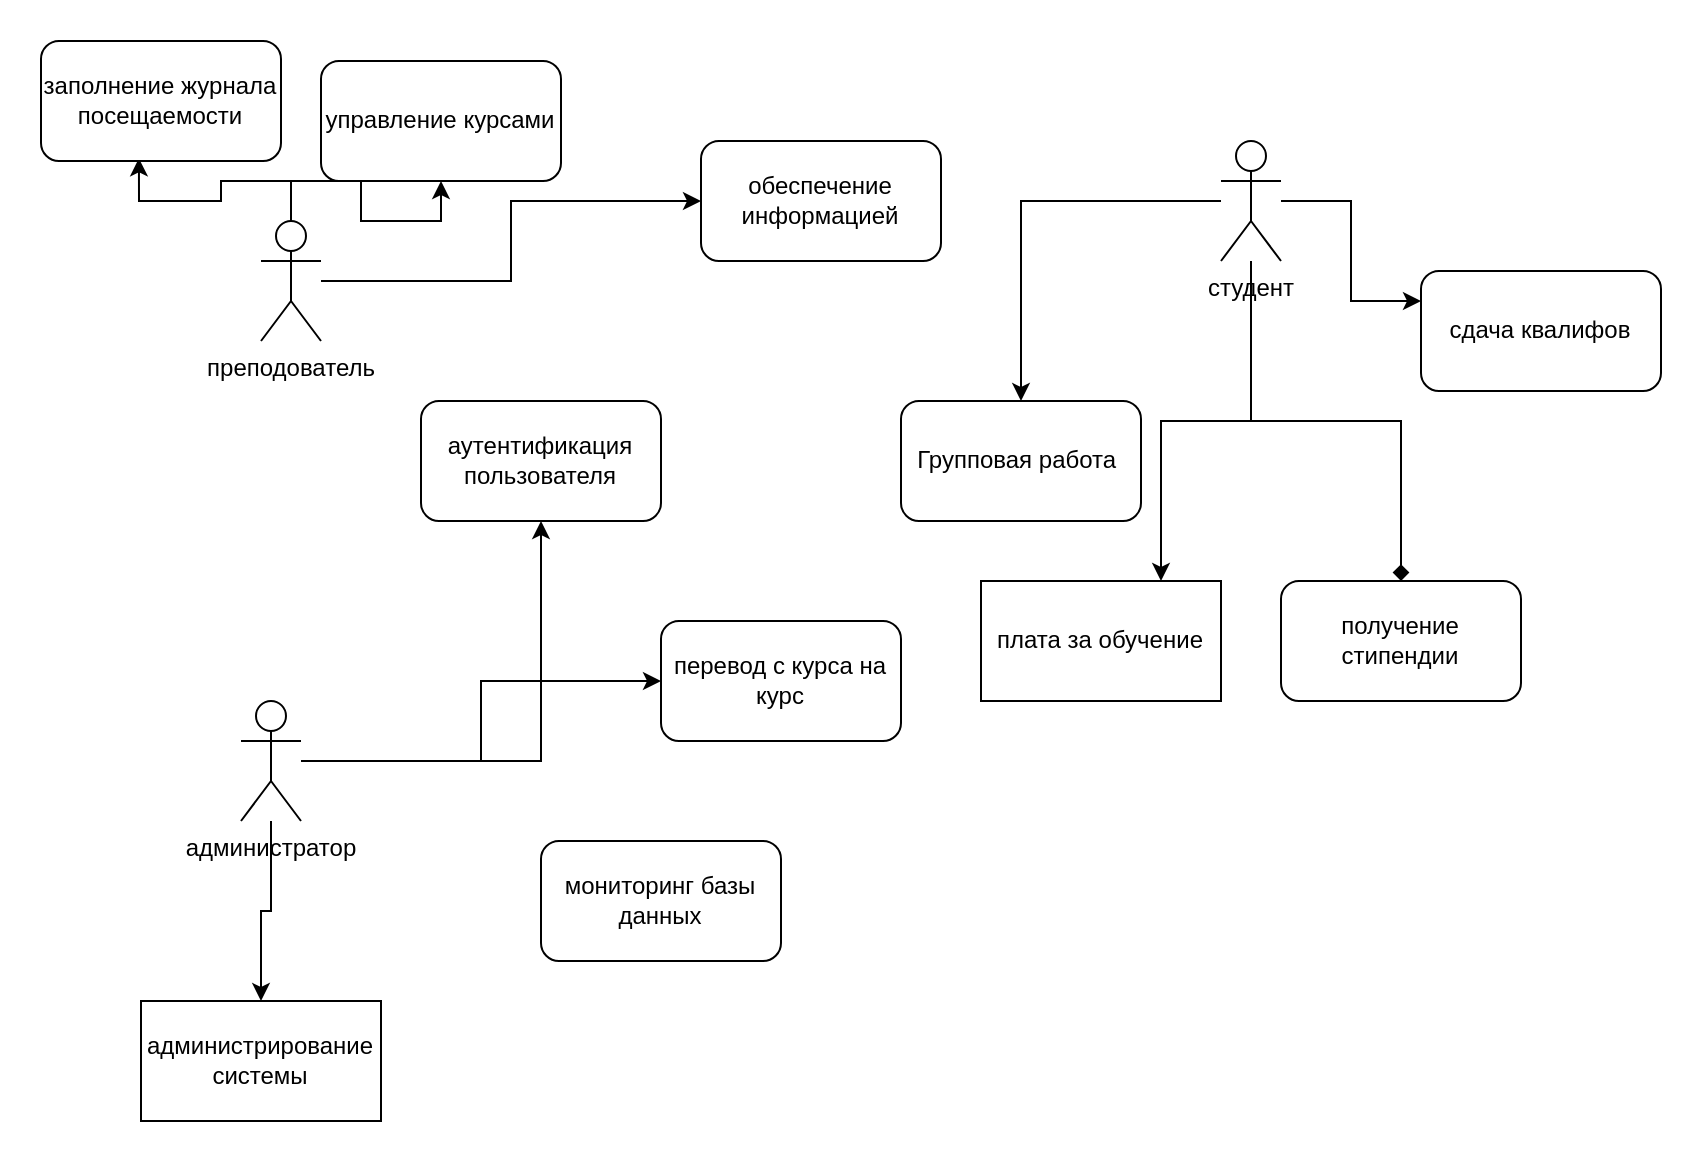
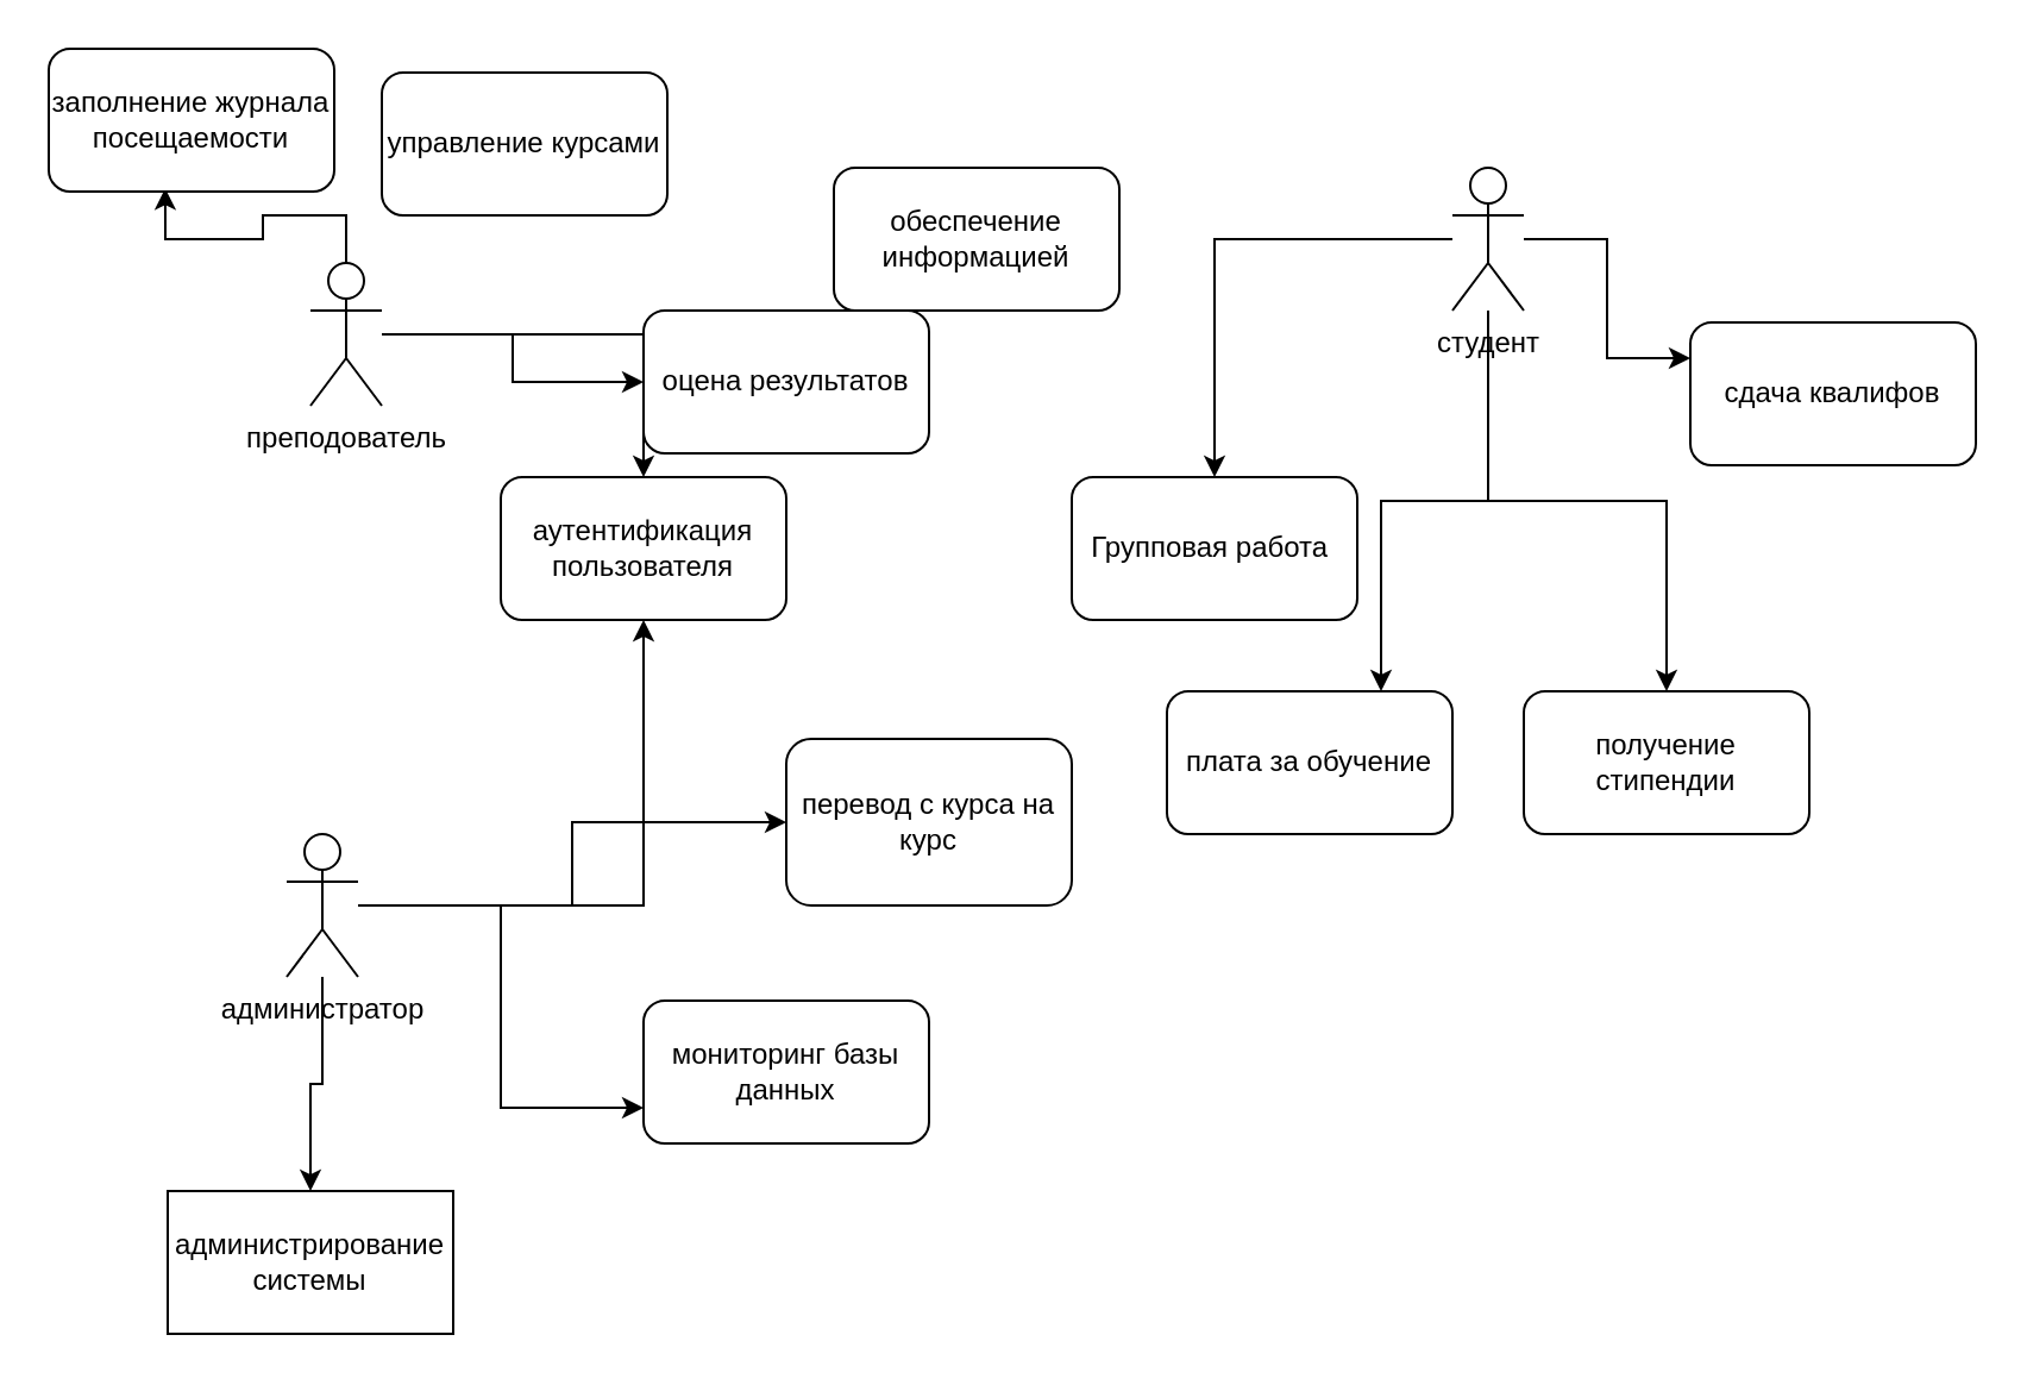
  <mxCell id="0" />
  <mxCell id="1" parent="0" />
- <mxCell id="2" style="edgeStyle=orthogonalEdgeStyle;rounded=0;orthogonalLoop=1;jettySize=auto;html=1;endArrow=diamond;" parent="1" source="6" target="18" edge="1"><mxGeometry relative="1" as="geometry" /></mxCell>
+ <mxCell id="2" style="edgeStyle=orthogonalEdgeStyle;rounded=0;orthogonalLoop=1;jettySize=auto;html=1;" parent="1" source="6" target="18" edge="1"><mxGeometry relative="1" as="geometry" /></mxCell>
  <mxCell id="3" style="edgeStyle=orthogonalEdgeStyle;rounded=0;orthogonalLoop=1;jettySize=auto;html=1;entryX=0;entryY=0.25;entryDx=0;entryDy=0;" parent="1" source="6" target="23" edge="1"><mxGeometry relative="1" as="geometry" /></mxCell>
  <mxCell id="4" style="edgeStyle=orthogonalEdgeStyle;rounded=0;orthogonalLoop=1;jettySize=auto;html=1;entryX=0.5;entryY=0;entryDx=0;entryDy=0;" parent="1" source="6" target="25" edge="1"><mxGeometry relative="1" as="geometry" /></mxCell>
  <mxCell id="5" style="edgeStyle=orthogonalEdgeStyle;rounded=0;orthogonalLoop=1;jettySize=auto;html=1;entryX=0.75;entryY=0;entryDx=0;entryDy=0;" parent="1" source="6" target="27" edge="1"><mxGeometry relative="1" as="geometry" /></mxCell>
  <mxCell id="6" value="студент" style="shape=umlActor;verticalLabelPosition=bottom;verticalAlign=top;html=1;outlineConnect=0;" parent="1" vertex="1"><mxGeometry x="610" y="70" width="30" height="60" as="geometry" /></mxCell>
  <mxCell id="7" style="edgeStyle=orthogonalEdgeStyle;rounded=0;orthogonalLoop=1;jettySize=auto;html=1;" parent="1" source="11" target="17" edge="1"><mxGeometry relative="1" as="geometry" /></mxCell>
+ <mxCell id="8" style="edgeStyle=orthogonalEdgeStyle;rounded=0;orthogonalLoop=1;jettySize=auto;html=1;entryX=0;entryY=0.75;entryDx=0;entryDy=0;" parent="1" source="11" target="20" edge="1"><mxGeometry relative="1" as="geometry" /></mxCell>
  <mxCell id="9" style="edgeStyle=orthogonalEdgeStyle;rounded=0;orthogonalLoop=1;jettySize=auto;html=1;" parent="1" source="11" target="21" edge="1"><mxGeometry relative="1" as="geometry" /></mxCell>
  <mxCell id="10" style="edgeStyle=orthogonalEdgeStyle;rounded=0;orthogonalLoop=1;jettySize=auto;html=1;" parent="1" source="11" target="26" edge="1"><mxGeometry relative="1" as="geometry" /></mxCell>
  <mxCell id="11" value="администратор" style="shape=umlActor;verticalLabelPosition=bottom;verticalAlign=top;html=1;outlineConnect=0;" parent="1" vertex="1"><mxGeometry x="120" y="350" width="30" height="60" as="geometry" /></mxCell>
- <mxCell id="12" style="edgeStyle=orthogonalEdgeStyle;rounded=0;orthogonalLoop=1;jettySize=auto;html=1;" parent="1" source="16" target="19" edge="1"><mxGeometry relative="1" as="geometry" /></mxCell>
- <mxCell id="13" style="edgeStyle=orthogonalEdgeStyle;rounded=0;orthogonalLoop=1;jettySize=auto;html=1;entryX=0.5;entryY=1;entryDx=0;entryDy=0;" parent="1" source="16" target="22" edge="1"><mxGeometry relative="1" as="geometry" /></mxCell>
+ <mxCell id="13" style="edgeStyle=orthogonalEdgeStyle;rounded=0;orthogonalLoop=1;jettySize=auto;html=1;" parent="1" source="16" target="17" edge="1"><mxGeometry relative="1" as="geometry" /></mxCell>
  <mxCell id="14" style="edgeStyle=orthogonalEdgeStyle;rounded=0;orthogonalLoop=1;jettySize=auto;html=1;entryX=0.408;entryY=0.978;entryDx=0;entryDy=0;entryPerimeter=0;" parent="1" source="16" target="24" edge="1"><mxGeometry relative="1" as="geometry" /></mxCell>
+ <mxCell id="15" style="edgeStyle=orthogonalEdgeStyle;rounded=0;orthogonalLoop=1;jettySize=auto;html=1;" parent="1" source="16" target="28" edge="1"><mxGeometry relative="1" as="geometry" /></mxCell>
  <mxCell id="16" value="преподователь" style="shape=umlActor;verticalLabelPosition=bottom;verticalAlign=top;html=1;outlineConnect=0;" parent="1" vertex="1"><mxGeometry x="130" y="110" width="30" height="60" as="geometry" /></mxCell>
  <mxCell id="17" value="аутентификация пользователя" style="rounded=1;whiteSpace=wrap;html=1;" parent="1" vertex="1"><mxGeometry x="210" y="200" width="120" height="60" as="geometry" /></mxCell>
  <mxCell id="18" value="получение стипендии" style="rounded=1;whiteSpace=wrap;html=1;" parent="1" vertex="1"><mxGeometry x="640" y="290" width="120" height="60" as="geometry" /></mxCell>
  <mxCell id="19" value="обеспечение информацией" style="rounded=1;whiteSpace=wrap;html=1;" parent="1" vertex="1"><mxGeometry x="350" y="70" width="120" height="60" as="geometry" /></mxCell>
  <mxCell id="20" value="мониторинг базы данных" style="rounded=1;whiteSpace=wrap;html=1;" parent="1" vertex="1"><mxGeometry x="270" y="420" width="120" height="60" as="geometry" /></mxCell>
- <mxCell id="21" value="перевод с курса на курс" style="rounded=1;whiteSpace=wrap;html=1;" parent="1" vertex="1"><mxGeometry x="330" y="310" width="120" height="60" as="geometry" /></mxCell>
+ <mxCell id="21" value="перевод с курса на курс" style="rounded=1;whiteSpace=wrap;html=1;" parent="1" vertex="1"><mxGeometry x="330" y="310" width="120" height="70" as="geometry" /></mxCell>
  <mxCell id="22" value="управление курсами" style="rounded=1;whiteSpace=wrap;html=1;" parent="1" vertex="1"><mxGeometry x="160" y="30" width="120" height="60" as="geometry" /></mxCell>
  <mxCell id="23" value="сдача квалифов" style="rounded=1;whiteSpace=wrap;html=1;" parent="1" vertex="1"><mxGeometry x="710" y="135" width="120" height="60" as="geometry" /></mxCell>
  <mxCell id="24" value="заполнение журнала посещаемости" style="rounded=1;whiteSpace=wrap;html=1;" parent="1" vertex="1"><mxGeometry y="20" width="120" height="60" as="geometry" x="20" /></mxCell>
  <mxCell id="25" value="Групповая работа&amp;nbsp;" style="rounded=1;whiteSpace=wrap;html=1;" parent="1" vertex="1"><mxGeometry x="450" y="200" width="120" height="60" as="geometry" /></mxCell>
  <mxCell id="26" value="администрирование системы" style="rounded=0;whiteSpace=wrap;html=1;" parent="1" vertex="1"><mxGeometry x="70" y="500" width="120" height="60" as="geometry" /></mxCell>
- <mxCell id="27" value="плата за обучение" style="whiteSpace=wrap;html=1;rounded=0;" parent="1" vertex="1"><mxGeometry x="490" y="290" width="120" height="60" as="geometry" /></mxCell>
+ <mxCell id="27" value="плата за обучение" style="rounded=1;whiteSpace=wrap;html=1;" parent="1" vertex="1"><mxGeometry x="490" y="290" width="120" height="60" as="geometry" /></mxCell>
+ <mxCell id="28" value="оцена результатов" style="rounded=1;whiteSpace=wrap;html=1;" parent="1" vertex="1"><mxGeometry x="270" y="130" width="120" height="60" as="geometry" /></mxCell>
